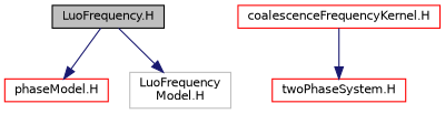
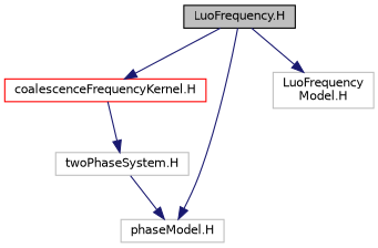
  digraph {
    node [color=red fontname=Helvetica fontsize=10 shape=record]
    edge [color=midnightblue fontname=Helvetica fontsize=10 labelfontname=Helvetica labelfontsize=10 style=solid]
    n1 [color=black fillcolor=grey75 fontcolor=black height=0.2 label="LuoFrequency.H" style=filled width=0.4]
    n2 [height=0.2 label="coalescenceFrequencyKernel.H" width=0.4]
-   n3 [height=0.2 label="phaseModel.H" width=0.4]
+   n3 [color=grey75 height=0.2 label="phaseModel.H" width=0.4]
    n4 [color=grey75 height=0.2 label="LuoFrequency\lModel.H" width=0.4]
-   n5 [height=0.2 label="twoPhaseSystem.H" width=0.4]
+   n5 [color=grey75 height=0.2 label="twoPhaseSystem.H" width=0.4]
+   n1 -> n2
    n1 -> n3
    n1 -> n4
    n2 -> n5
+   n5 -> n3
  }
